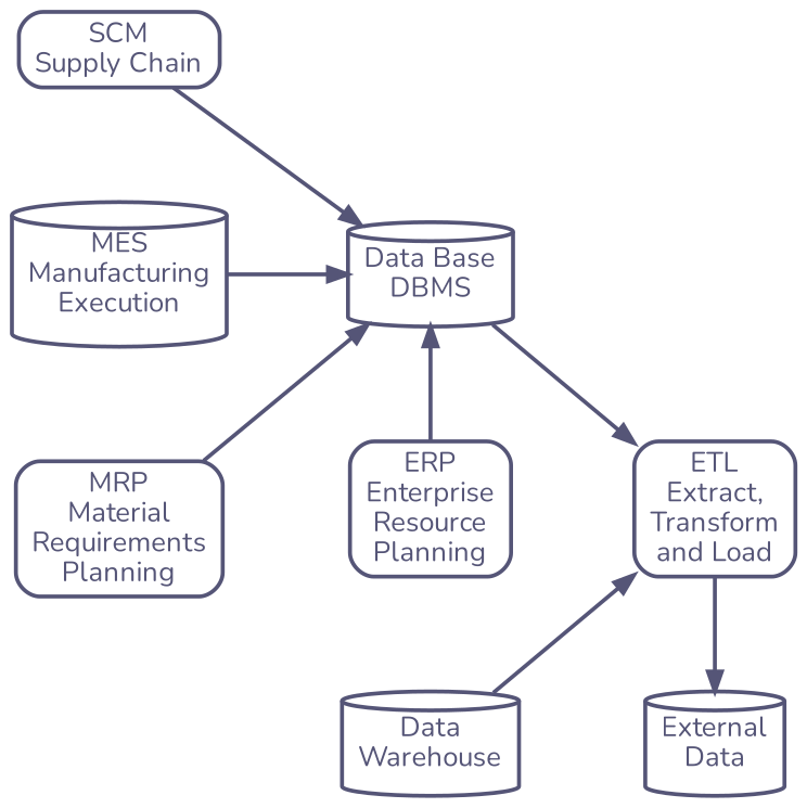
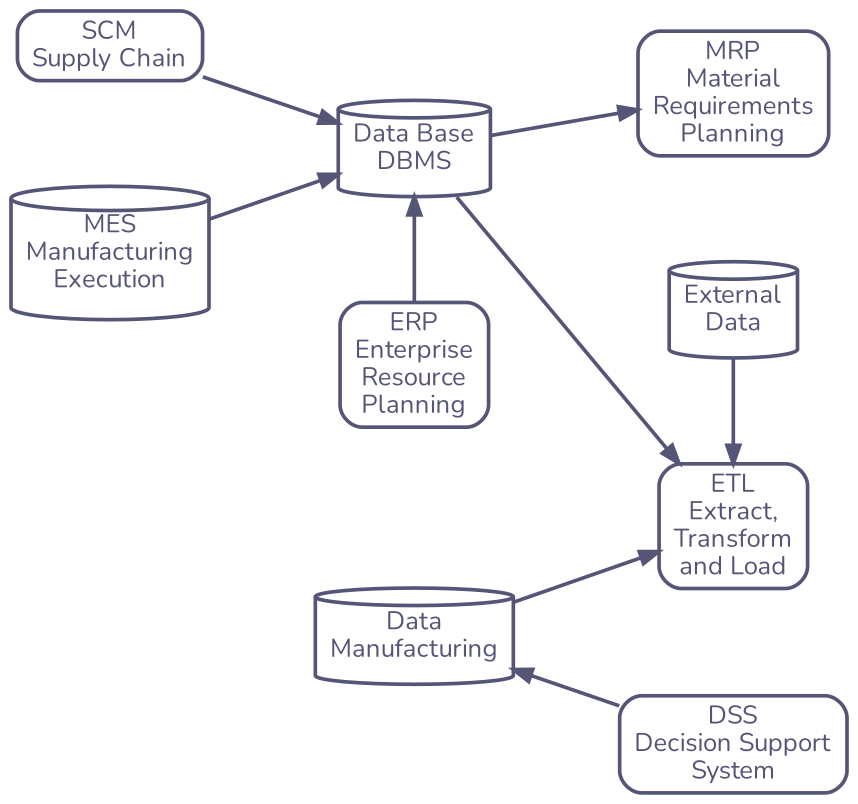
  digraph {
    nodesep=.8
    rankdir=LR
    ranksep=.8
    splines=false
    node [color="#555577" fontcolor="#555577" fontname=Nunito penwidth=2 shape=rect style=rounded]
    edge [color="#555577" penwidth=2]
    n1 [label="External\nData" shape=cylinder]
    n2 [label="ETL\nExtract,\nTransform\nand Load"]
    n3 [label="Data Base\nDBMS" shape=cylinder]
    n4 [label="ERP\nEnterprise\nResource\nPlanning"]
-   n5 [label="Data\nWarehouse" shape=cylinder]
+   n5 [label="Data\nManufacturing" shape=cylinder]
+   n6 [label="DSS\nDecision Support\nSystem"]
    n7 [label="SCM\nSupply Chain"]
    n8 [label="MES\nManufacturing\nExecution" shape=cylinder]
    n9 [label="MRP\nMaterial\nRequirements\nPlanning"]
    subgraph sub_1 {
      rank=same
      n1
      n2
    }
    subgraph sub_2 {
      rank=same
      n3
      n4
    }
-   n2 -> n1
+   n1 -> n2
    n3 -> n2
    n3 -> n4 [dir=back]
    n5 -> n2
+   n5 -> n6 [dir=back]
    n7 -> n3
    n8 -> n3
-   n9 -> n3
+   n3 -> n9
  }
